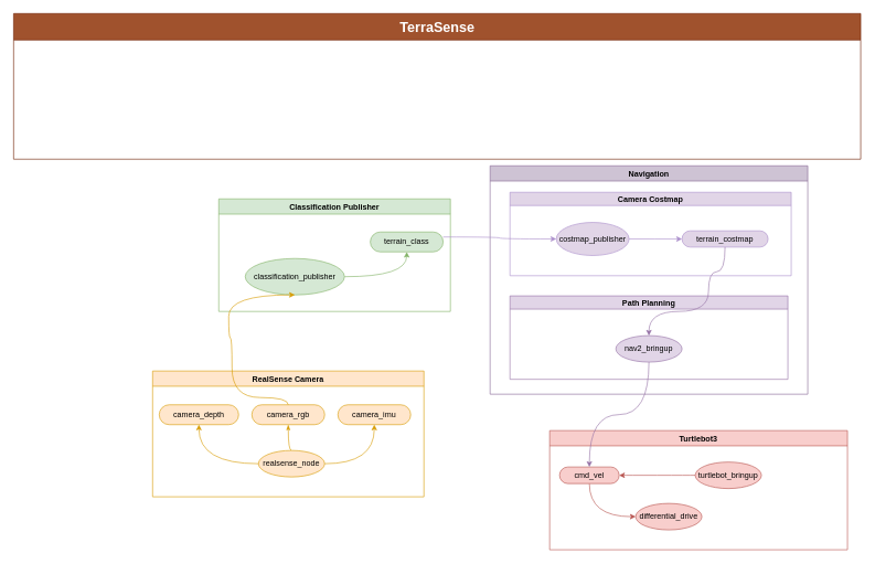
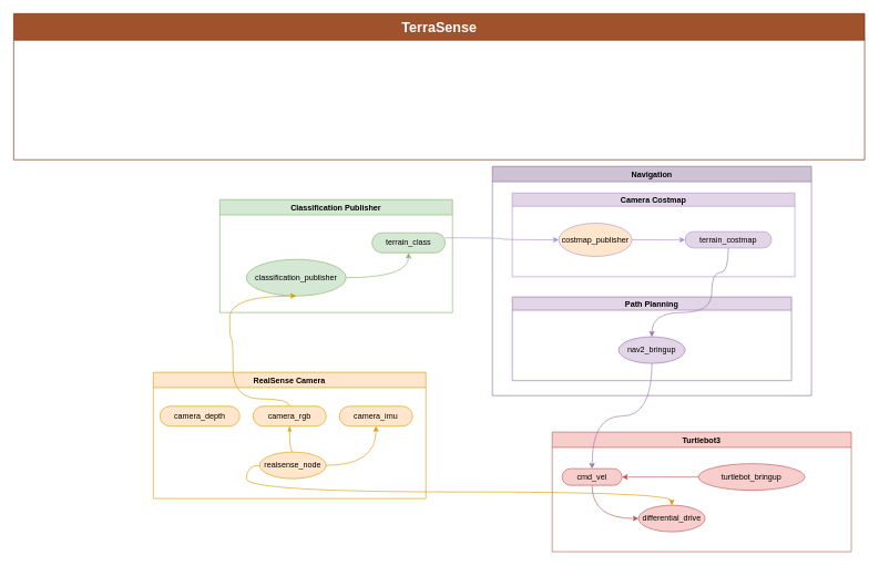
  <mxCell id="0" />
  <mxCell id="1" parent="0" />
  <mxCell id="2" value="&lt;font style=&quot;font-size: 21px;&quot;&gt;TerraSense&lt;/font&gt;" style="swimlane;childLayout=stackLayout;resizeParent=1;resizeParentMax=0;horizontal=1;startSize=40;horizontalStack=0;html=1;fillColor=#a0522d;fontColor=#ffffff;strokeColor=#6D1F00;" parent="1" vertex="1"><mxGeometry x="20" y="20" width="1280" height="220" as="geometry" /></mxCell>
  <mxCell id="3" value="Navigation" style="swimlane;startSize=23;fillColor=#CEC3D4;strokeColor=#886896;" parent="1" vertex="1"><mxGeometry x="740" y="250" width="480" height="345" as="geometry"><mxRectangle x="450" y="17.5" width="100" height="30" as="alternateBounds" /></mxGeometry></mxCell>
  <mxCell id="4" value="Camera Costmap" style="swimlane;startSize=20;horizontal=1;containerType=tree;fillColor=#e1d5e7;strokeColor=#AB8FCC;" parent="3" vertex="1"><mxGeometry x="30" y="40" width="425" height="126" as="geometry" /></mxCell>
  <mxCell id="5" value="" style="edgeStyle=orthogonalEdgeStyle;startArrow=none;endArrow=classic;segment=10;curved=1;sourcePerimeterSpacing=0;targetPerimeterSpacing=0;rounded=0;endFill=1;fillColor=#e1d5e7;strokeColor=#AB8FCC;" parent="4" source="6" target="7" edge="1"><mxGeometry relative="1" as="geometry" /></mxCell>
- <mxCell id="6" value="costmap_publisher" style="ellipse;whiteSpace=wrap;html=1;align=center;treeFolding=1;treeMoving=1;newEdgeStyle={&quot;edgeStyle&quot;:&quot;entityRelationEdgeStyle&quot;,&quot;startArrow&quot;:&quot;none&quot;,&quot;endArrow&quot;:&quot;none&quot;,&quot;segment&quot;:10,&quot;curved&quot;:1,&quot;sourcePerimeterSpacing&quot;:0,&quot;targetPerimeterSpacing&quot;:0};fillColor=#e1d5e7;strokeColor=#AB8FCC;" parent="4" vertex="1"><mxGeometry x="70" y="45.5" width="110" height="50" as="geometry" /></mxCell>
+ <mxCell id="6" value="costmap_publisher" style="ellipse;whiteSpace=wrap;html=1;align=center;treeFolding=1;treeMoving=1;newEdgeStyle={&quot;edgeStyle&quot;:&quot;entityRelationEdgeStyle&quot;,&quot;startArrow&quot;:&quot;none&quot;,&quot;endArrow&quot;:&quot;none&quot;,&quot;segment&quot;:10,&quot;curved&quot;:1,&quot;sourcePerimeterSpacing&quot;:0,&quot;targetPerimeterSpacing&quot;:0};fillColor=#ffe6cc;strokeColor=#AB8FCC;" parent="4" vertex="1"><mxGeometry x="70" y="45.5" width="110" height="50" as="geometry" /></mxCell>
  <mxCell id="7" value="terrain_costmap" style="whiteSpace=wrap;html=1;rounded=1;arcSize=50;align=center;verticalAlign=middle;strokeWidth=1;autosize=1;spacing=4;treeFolding=1;treeMoving=1;newEdgeStyle={&quot;edgeStyle&quot;:&quot;entityRelationEdgeStyle&quot;,&quot;startArrow&quot;:&quot;none&quot;,&quot;endArrow&quot;:&quot;none&quot;,&quot;segment&quot;:10,&quot;curved&quot;:1,&quot;sourcePerimeterSpacing&quot;:0,&quot;targetPerimeterSpacing&quot;:0};fillColor=#e1d5e7;strokeColor=#AB8FCC;" parent="4" vertex="1"><mxGeometry x="260" y="58.25" width="130" height="24.5" as="geometry" /></mxCell>
  <mxCell id="8" value="Path Planning" style="swimlane;startSize=20;horizontal=1;containerType=tree;fillColor=#e1d5e7;strokeColor=#9673a6;" parent="3" vertex="1"><mxGeometry x="30" y="196.5" width="420" height="126" as="geometry" /></mxCell>
  <mxCell id="9" value="nav2_bringup" style="ellipse;whiteSpace=wrap;html=1;align=center;treeFolding=1;treeMoving=1;newEdgeStyle={&quot;edgeStyle&quot;:&quot;entityRelationEdgeStyle&quot;,&quot;startArrow&quot;:&quot;none&quot;,&quot;endArrow&quot;:&quot;none&quot;,&quot;segment&quot;:10,&quot;curved&quot;:1,&quot;sourcePerimeterSpacing&quot;:0,&quot;targetPerimeterSpacing&quot;:0};fillColor=#e1d5e7;strokeColor=#9673a6;" parent="8" vertex="1"><mxGeometry x="160" y="60" width="100" height="40" as="geometry" /></mxCell>
  <mxCell id="10" style="edgeStyle=orthogonalEdgeStyle;rounded=0;orthogonalLoop=1;jettySize=auto;html=1;startArrow=none;endArrow=classic;segment=10;curved=1;sourcePerimeterSpacing=0;targetPerimeterSpacing=0;exitX=0.5;exitY=1;exitDx=0;exitDy=0;entryX=0.5;entryY=0;entryDx=0;entryDy=0;endFill=1;startFill=0;fillColor=#e1d5e7;strokeColor=#9673a6;" parent="3" source="7" target="9" edge="1"><mxGeometry relative="1" as="geometry"><Array as="points"><mxPoint x="355" y="160" /><mxPoint x="330" y="160" /><mxPoint x="330" y="220" /><mxPoint x="240" y="220" /></Array></mxGeometry></mxCell>
  <mxCell id="11" value="RealSense Camera" style="swimlane;fillColor=#ffe6cc;strokeColor=#d79b00;" parent="1" vertex="1"><mxGeometry x="230" y="560" width="410" height="190" as="geometry"><mxRectangle x="960" y="590" width="150" height="30" as="alternateBounds" /></mxGeometry></mxCell>
  <mxCell id="12" style="edgeStyle=orthogonalEdgeStyle;rounded=0;orthogonalLoop=1;jettySize=auto;html=1;startArrow=none;endArrow=classicThin;segment=10;sourcePerimeterSpacing=0;targetPerimeterSpacing=0;exitX=0.5;exitY=0;exitDx=0;exitDy=0;entryX=0.5;entryY=1;entryDx=0;entryDy=0;strokeWidth=1;startFill=0;endFill=1;curved=1;fillColor=#ffe6cc;strokeColor=#d79b00;" parent="11" source="15" target="16" edge="1"><mxGeometry relative="1" as="geometry" /></mxCell>
  <mxCell id="13" style="edgeStyle=orthogonalEdgeStyle;rounded=0;orthogonalLoop=1;jettySize=auto;html=1;startArrow=none;endArrow=classic;segment=10;curved=1;sourcePerimeterSpacing=0;targetPerimeterSpacing=0;exitX=1;exitY=0.5;exitDx=0;exitDy=0;entryX=0.5;entryY=1;entryDx=0;entryDy=0;endFill=1;fillColor=#ffe6cc;strokeColor=#d79b00;" parent="11" source="15" target="17" edge="1"><mxGeometry relative="1" as="geometry"><mxPoint x="205" y="185" as="targetPoint" /></mxGeometry></mxCell>
- <mxCell id="14" style="edgeStyle=orthogonalEdgeStyle;rounded=0;orthogonalLoop=1;jettySize=auto;html=1;startArrow=none;endArrow=classic;segment=10;sourcePerimeterSpacing=0;targetPerimeterSpacing=0;exitX=0;exitY=0.5;exitDx=0;exitDy=0;endFill=1;entryX=0.5;entryY=1;entryDx=0;entryDy=0;curved=1;fillColor=#ffe6cc;strokeColor=#d79b00;" parent="11" source="15" target="18" edge="1"><mxGeometry relative="1" as="geometry"><mxPoint x="95" y="120" as="targetPoint" /></mxGeometry></mxCell>
+ <mxCell id="14" style="edgeStyle=orthogonalEdgeStyle;rounded=0;orthogonalLoop=1;jettySize=auto;html=1;startArrow=none;endArrow=classic;segment=10;sourcePerimeterSpacing=0;targetPerimeterSpacing=0;exitX=0;exitY=0.5;exitDx=0;exitDy=0;endFill=1;curved=1;fillColor=#ffe6cc;strokeColor=#d79b00;" parent="11" source="15" target="30" edge="1"><mxGeometry relative="1" as="geometry"><mxPoint x="95" y="120" as="targetPoint" /></mxGeometry></mxCell>
  <mxCell id="15" value="realsense_node" style="ellipse;whiteSpace=wrap;html=1;align=center;treeFolding=1;treeMoving=1;newEdgeStyle={&quot;edgeStyle&quot;:&quot;entityRelationEdgeStyle&quot;,&quot;startArrow&quot;:&quot;none&quot;,&quot;endArrow&quot;:&quot;none&quot;,&quot;segment&quot;:10,&quot;curved&quot;:1,&quot;sourcePerimeterSpacing&quot;:0,&quot;targetPerimeterSpacing&quot;:0};fillColor=#ffe6cc;strokeColor=#d79b00;" parent="11" vertex="1"><mxGeometry x="160" y="120" width="100" height="40" as="geometry" /></mxCell>
  <mxCell id="16" value="camera_rgb" style="whiteSpace=wrap;html=1;rounded=1;arcSize=50;align=center;verticalAlign=middle;strokeWidth=1;autosize=1;spacing=4;treeFolding=1;treeMoving=1;newEdgeStyle={&quot;edgeStyle&quot;:&quot;entityRelationEdgeStyle&quot;,&quot;startArrow&quot;:&quot;none&quot;,&quot;endArrow&quot;:&quot;none&quot;,&quot;segment&quot;:10,&quot;curved&quot;:1,&quot;sourcePerimeterSpacing&quot;:0,&quot;targetPerimeterSpacing&quot;:0};fillColor=#ffe6cc;strokeColor=#d79b00;" parent="11" vertex="1"><mxGeometry x="150" y="51" width="110" height="30" as="geometry" /></mxCell>
  <mxCell id="17" value="camera_imu" style="whiteSpace=wrap;html=1;rounded=1;arcSize=50;align=center;verticalAlign=middle;strokeWidth=1;autosize=1;spacing=4;treeFolding=1;treeMoving=1;newEdgeStyle={&quot;edgeStyle&quot;:&quot;entityRelationEdgeStyle&quot;,&quot;startArrow&quot;:&quot;none&quot;,&quot;endArrow&quot;:&quot;none&quot;,&quot;segment&quot;:10,&quot;curved&quot;:1,&quot;sourcePerimeterSpacing&quot;:0,&quot;targetPerimeterSpacing&quot;:0};fillColor=#ffe6cc;strokeColor=#d79b00;" parent="11" vertex="1"><mxGeometry x="280" y="51" width="110" height="30" as="geometry" /></mxCell>
  <mxCell id="18" value="camera_depth" style="whiteSpace=wrap;html=1;rounded=1;arcSize=50;align=center;verticalAlign=middle;strokeWidth=1;autosize=1;spacing=4;treeFolding=1;treeMoving=1;newEdgeStyle={&quot;edgeStyle&quot;:&quot;entityRelationEdgeStyle&quot;,&quot;startArrow&quot;:&quot;none&quot;,&quot;endArrow&quot;:&quot;none&quot;,&quot;segment&quot;:10,&quot;curved&quot;:1,&quot;sourcePerimeterSpacing&quot;:0,&quot;targetPerimeterSpacing&quot;:0};fillColor=#ffe6cc;strokeColor=#d79b00;" parent="11" vertex="1"><mxGeometry x="10" y="51" width="120" height="30" as="geometry" /></mxCell>
  <mxCell id="19" value="Classification Publisher" style="swimlane;fillColor=#d5e8d4;strokeColor=#82b366;shadow=0;" parent="1" vertex="1"><mxGeometry x="330" y="300" width="350" height="170" as="geometry" /></mxCell>
  <mxCell id="20" value="" style="edgeStyle=orthogonalEdgeStyle;startArrow=none;endArrow=classic;segment=10;curved=1;sourcePerimeterSpacing=0;targetPerimeterSpacing=0;rounded=0;endFill=1;fillColor=#d5e8d4;strokeColor=#82b366;shadow=0;" parent="19" source="21" target="22" edge="1"><mxGeometry relative="1" as="geometry" /></mxCell>
  <mxCell id="21" value="classification_publisher" style="ellipse;whiteSpace=wrap;html=1;align=center;treeFolding=1;treeMoving=1;newEdgeStyle={&quot;edgeStyle&quot;:&quot;entityRelationEdgeStyle&quot;,&quot;startArrow&quot;:&quot;none&quot;,&quot;endArrow&quot;:&quot;none&quot;,&quot;segment&quot;:10,&quot;curved&quot;:1,&quot;sourcePerimeterSpacing&quot;:0,&quot;targetPerimeterSpacing&quot;:0};fillColor=#d5e8d4;strokeColor=#82b366;shadow=0;" parent="19" vertex="1"><mxGeometry x="40" y="90" width="150" height="55" as="geometry" /></mxCell>
  <mxCell id="22" value="terrain_class" style="whiteSpace=wrap;html=1;rounded=1;arcSize=50;align=center;verticalAlign=middle;strokeWidth=1;autosize=1;spacing=4;treeFolding=1;treeMoving=1;newEdgeStyle={&quot;edgeStyle&quot;:&quot;entityRelationEdgeStyle&quot;,&quot;startArrow&quot;:&quot;none&quot;,&quot;endArrow&quot;:&quot;none&quot;,&quot;segment&quot;:10,&quot;curved&quot;:1,&quot;sourcePerimeterSpacing&quot;:0,&quot;targetPerimeterSpacing&quot;:0};fillColor=#d5e8d4;strokeColor=#82b366;shadow=0;" parent="19" vertex="1"><mxGeometry x="229" y="50" width="110" height="30" as="geometry" /></mxCell>
  <mxCell id="23" style="edgeStyle=orthogonalEdgeStyle;rounded=0;orthogonalLoop=1;jettySize=auto;html=1;startArrow=none;endArrow=classic;segment=10;curved=1;sourcePerimeterSpacing=0;targetPerimeterSpacing=0;exitX=1;exitY=0.25;exitDx=0;exitDy=0;entryX=0;entryY=0.5;entryDx=0;entryDy=0;endFill=1;startFill=0;fillColor=#e1d5e7;strokeColor=#AB8FCC;" parent="1" source="22" target="6" edge="1"><mxGeometry relative="1" as="geometry" /></mxCell>
  <mxCell id="24" style="edgeStyle=orthogonalEdgeStyle;rounded=0;orthogonalLoop=1;jettySize=auto;html=1;startArrow=none;endArrow=classic;segment=10;curved=1;sourcePerimeterSpacing=0;targetPerimeterSpacing=0;exitX=0.5;exitY=0;exitDx=0;exitDy=0;entryX=0.5;entryY=1;entryDx=0;entryDy=0;endFill=1;fillColor=#ffe6cc;strokeColor=#d79b00;" parent="1" source="16" target="21" edge="1"><mxGeometry relative="1" as="geometry"><mxPoint x="830" y="530" as="targetPoint" /><Array as="points"><mxPoint x="435" y="600" /><mxPoint x="350" y="600" /><mxPoint x="350" y="510" /><mxPoint x="345" y="510" /></Array></mxGeometry></mxCell>
  <mxCell id="25" value="Turtlebot3" style="swimlane;fillColor=#f8cecc;strokeColor=#b85450;" parent="1" vertex="1"><mxGeometry x="830" y="650" width="450" height="180" as="geometry" /></mxCell>
  <mxCell id="26" style="edgeStyle=entityRelationEdgeStyle;rounded=0;orthogonalLoop=1;jettySize=auto;html=1;startArrow=none;endArrow=classic;segment=10;curved=1;sourcePerimeterSpacing=0;targetPerimeterSpacing=0;exitX=0;exitY=0.5;exitDx=0;exitDy=0;entryX=1;entryY=0.5;entryDx=0;entryDy=0;endFill=1;fillColor=#f8cecc;strokeColor=#b85450;" parent="25" source="27" target="29" edge="1"><mxGeometry relative="1" as="geometry" /></mxCell>
- <mxCell id="27" value="turtlebot_bringup" style="ellipse;whiteSpace=wrap;html=1;align=center;treeFolding=1;treeMoving=1;newEdgeStyle={&quot;edgeStyle&quot;:&quot;entityRelationEdgeStyle&quot;,&quot;startArrow&quot;:&quot;none&quot;,&quot;endArrow&quot;:&quot;none&quot;,&quot;segment&quot;:10,&quot;curved&quot;:1,&quot;sourcePerimeterSpacing&quot;:0,&quot;targetPerimeterSpacing&quot;:0};fillColor=#f8cecc;strokeColor=#b85450;" parent="25" vertex="1"><mxGeometry x="220" y="47.5" width="100" height="40" as="geometry" /></mxCell>
+ <mxCell id="27" value="turtlebot_bringup" style="ellipse;whiteSpace=wrap;html=1;align=center;treeFolding=1;treeMoving=1;newEdgeStyle={&quot;edgeStyle&quot;:&quot;entityRelationEdgeStyle&quot;,&quot;startArrow&quot;:&quot;none&quot;,&quot;endArrow&quot;:&quot;none&quot;,&quot;segment&quot;:10,&quot;curved&quot;:1,&quot;sourcePerimeterSpacing&quot;:0,&quot;targetPerimeterSpacing&quot;:0};fillColor=#f8cecc;strokeColor=#b85450;" parent="25" vertex="1"><mxGeometry x="220" y="47.5" width="160" height="40" as="geometry" /></mxCell>
  <mxCell id="28" style="edgeStyle=orthogonalEdgeStyle;rounded=0;orthogonalLoop=1;jettySize=auto;html=1;startArrow=none;endArrow=classic;segment=10;curved=1;sourcePerimeterSpacing=0;targetPerimeterSpacing=0;exitX=0.5;exitY=1;exitDx=0;exitDy=0;entryX=0;entryY=0.5;entryDx=0;entryDy=0;endFill=1;fillColor=#f8cecc;strokeColor=#b85450;" parent="25" source="29" target="30" edge="1"><mxGeometry relative="1" as="geometry" /></mxCell>
  <mxCell id="29" value="cmd_vel" style="whiteSpace=wrap;html=1;rounded=1;arcSize=50;align=center;verticalAlign=middle;strokeWidth=1;autosize=1;spacing=4;treeFolding=1;treeMoving=1;newEdgeStyle={&quot;edgeStyle&quot;:&quot;entityRelationEdgeStyle&quot;,&quot;startArrow&quot;:&quot;none&quot;,&quot;endArrow&quot;:&quot;none&quot;,&quot;segment&quot;:10,&quot;curved&quot;:1,&quot;sourcePerimeterSpacing&quot;:0,&quot;targetPerimeterSpacing&quot;:0};fillColor=#f8cecc;strokeColor=#b85450;" parent="25" vertex="1"><mxGeometry x="15" y="55" width="90" height="25" as="geometry" /></mxCell>
  <mxCell id="30" value="differential_drive" style="ellipse;whiteSpace=wrap;html=1;align=center;treeFolding=1;treeMoving=1;newEdgeStyle={&quot;edgeStyle&quot;:&quot;entityRelationEdgeStyle&quot;,&quot;startArrow&quot;:&quot;none&quot;,&quot;endArrow&quot;:&quot;none&quot;,&quot;segment&quot;:10,&quot;curved&quot;:1,&quot;sourcePerimeterSpacing&quot;:0,&quot;targetPerimeterSpacing&quot;:0};fillColor=#f8cecc;strokeColor=#b85450;" parent="25" vertex="1"><mxGeometry x="130" y="110" width="100" height="40" as="geometry" /></mxCell>
  <mxCell id="31" style="edgeStyle=orthogonalEdgeStyle;rounded=0;orthogonalLoop=1;jettySize=auto;html=1;startArrow=none;endArrow=classic;segment=10;sourcePerimeterSpacing=0;targetPerimeterSpacing=0;exitX=0.5;exitY=1;exitDx=0;exitDy=0;entryX=0.5;entryY=0;entryDx=0;entryDy=0;endFill=1;curved=1;fillColor=#e1d5e7;strokeColor=#9673a6;" parent="1" source="9" target="29" edge="1"><mxGeometry relative="1" as="geometry" /></mxCell>
